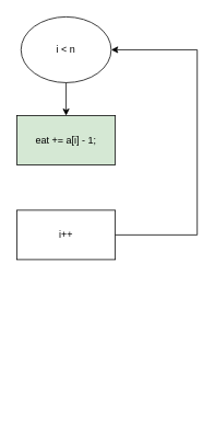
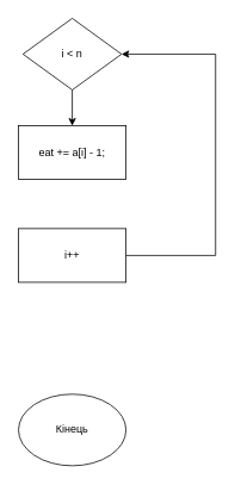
  <mxCell id="0" />
  <mxCell id="1" parent="0" />
- <mxCell id="2" value="i &amp;lt; n" style="ellipse;whiteSpace=wrap;html=1;" vertex="1" parent="1"><mxGeometry x="25" y="20" width="110" height="80" as="geometry" /></mxCell>
+ <mxCell id="2" value="i &amp;lt; n" style="rhombus;whiteSpace=wrap;html=1;" vertex="1" parent="1"><mxGeometry x="25" y="20" width="110" height="80" as="geometry" /></mxCell>
+ <mxCell id="3" value="Кінець" style="ellipse;whiteSpace=wrap;html=1;" vertex="1" parent="1"><mxGeometry x="20" y="440" width="120" height="80" as="geometry" /></mxCell>
  <mxCell id="4" value="" style="endArrow=classic;html=1;rounded=0;exitX=0.5;exitY=1;exitDx=0;exitDy=0;" edge="1" parent="1" source="2"><mxGeometry width="50" height="50" relative="1" as="geometry"><mxPoint x="50" y="210" as="sourcePoint" /><mxPoint x="80" y="140" as="targetPoint" /></mxGeometry></mxCell>
- <mxCell id="5" value="eat += a[i] - 1;" style="rounded=0;whiteSpace=wrap;html=1;fillColor=#d5e8d4;" vertex="1" parent="1"><mxGeometry x="20" y="140" width="120" height="60" as="geometry" /></mxCell>
+ <mxCell id="5" value="eat += a[i] - 1;" style="rounded=0;whiteSpace=wrap;html=1;" vertex="1" parent="1"><mxGeometry x="20" y="140" width="120" height="60" as="geometry" /></mxCell>
  <mxCell id="6" value="i++" style="rounded=0;whiteSpace=wrap;html=1;" vertex="1" parent="1"><mxGeometry x="20" y="255" width="120" height="60" as="geometry" /></mxCell>
  <mxCell id="7" value="" style="endArrow=classic;html=1;rounded=0;exitX=1;exitY=0.5;exitDx=0;exitDy=0;entryX=1;entryY=0.5;entryDx=0;entryDy=0;" edge="1" parent="1" source="6" target="2"><mxGeometry width="50" height="50" relative="1" as="geometry"><mxPoint x="50" y="340" as="sourcePoint" /><mxPoint x="100" y="290" as="targetPoint" /><Array as="points"><mxPoint x="240" y="285" /><mxPoint x="240" y="60" /></Array></mxGeometry></mxCell>
